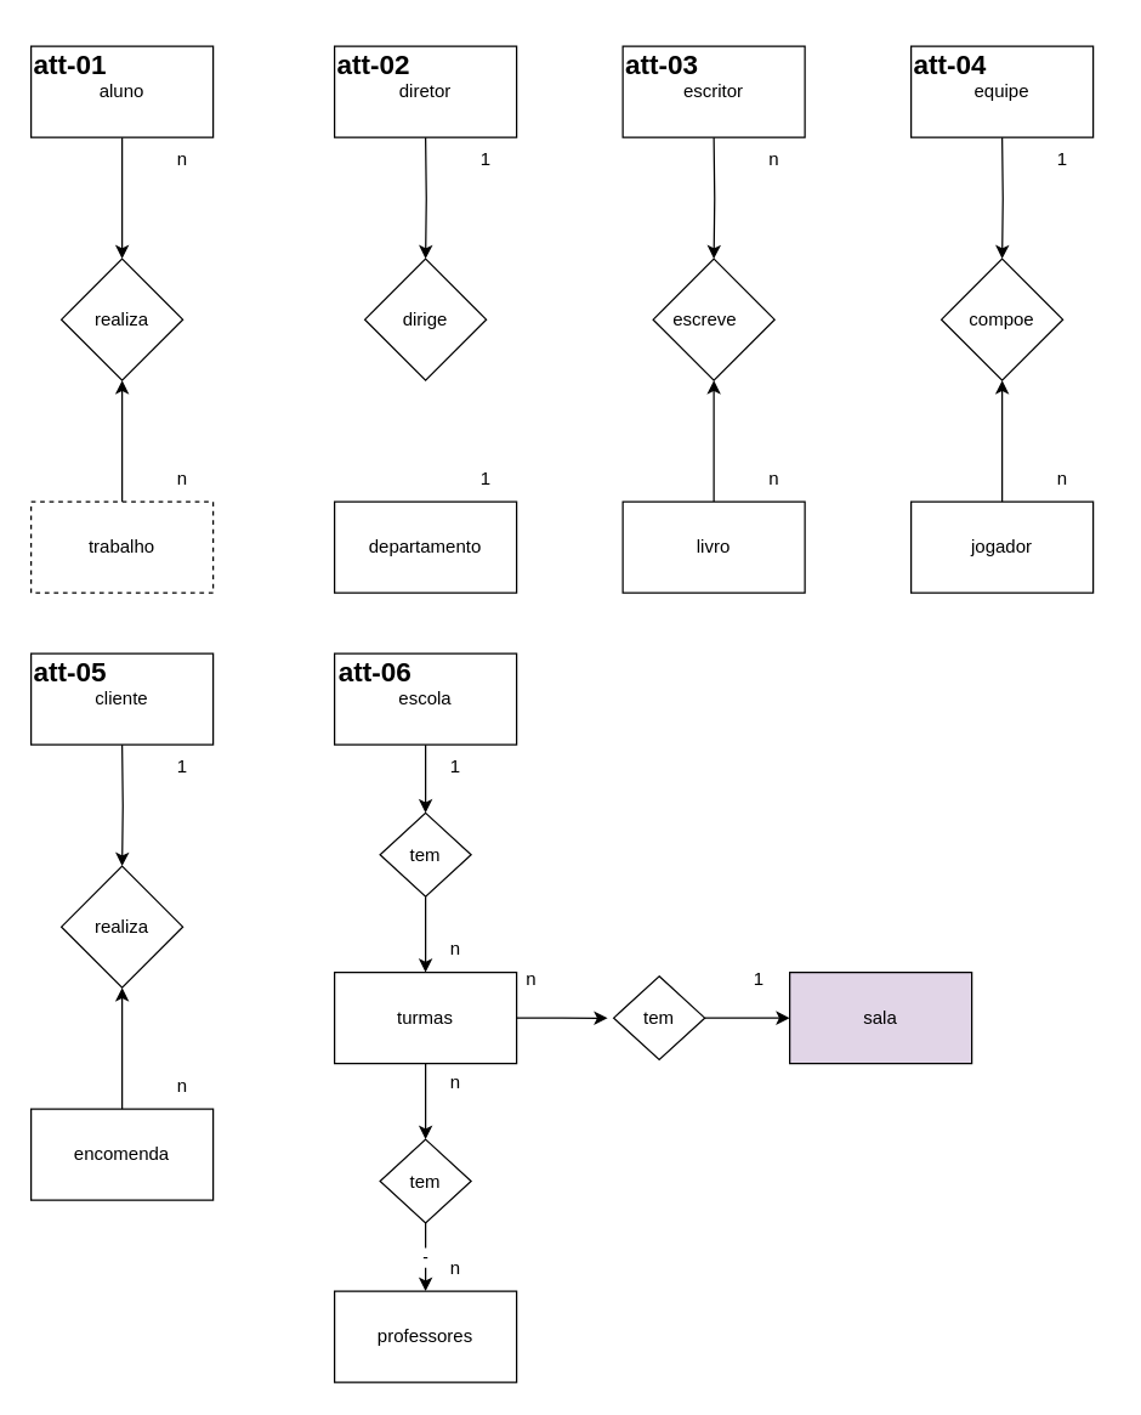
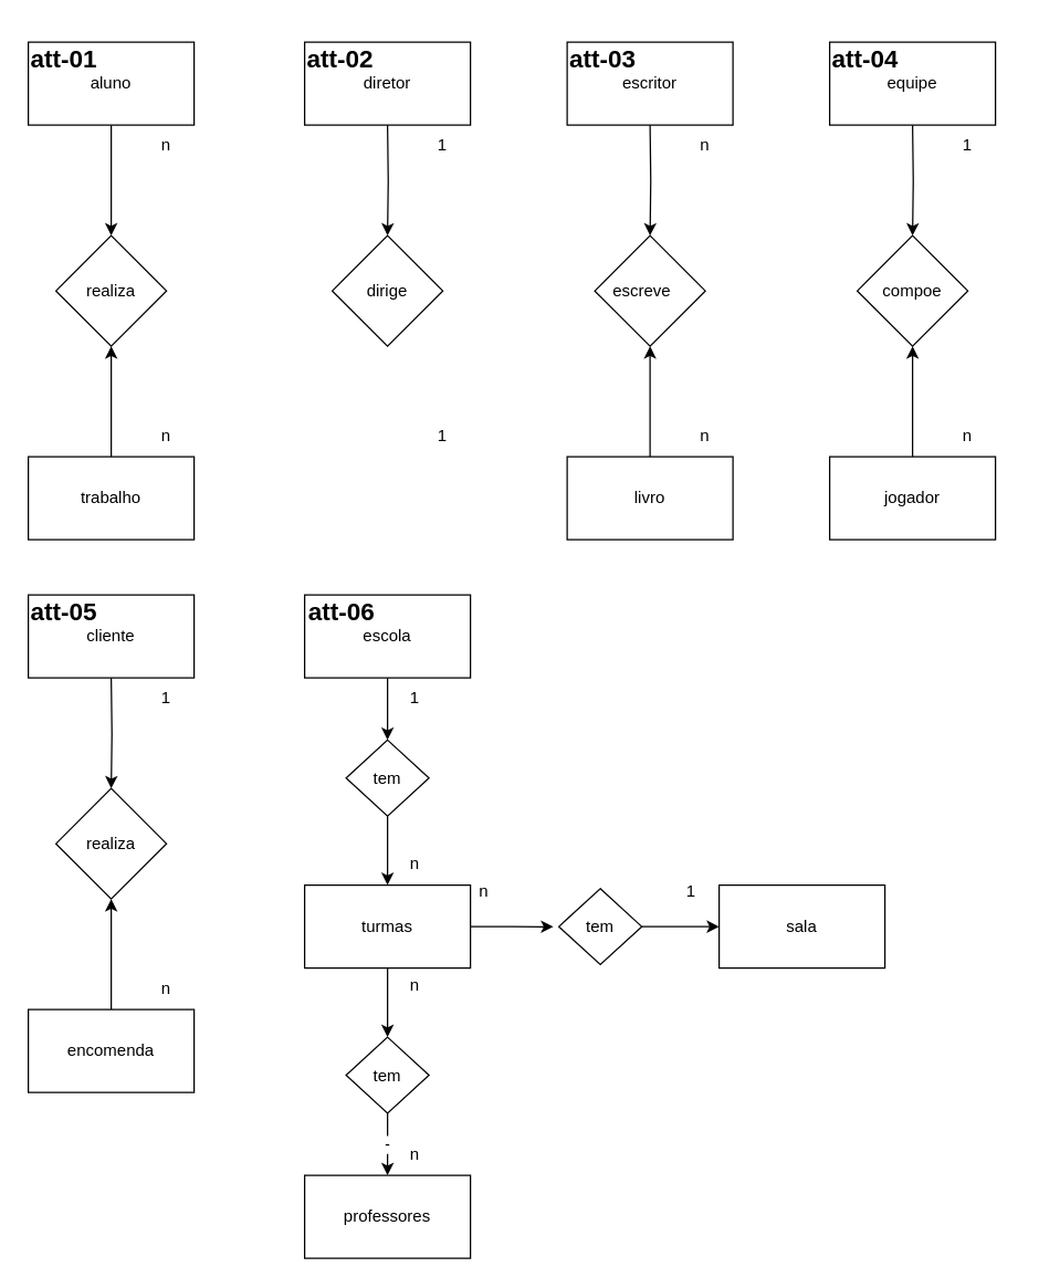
  <mxCell id="0" />
  <mxCell id="1" parent="0" />
  <mxCell id="2" style="edgeStyle=orthogonalEdgeStyle;rounded=0;orthogonalLoop=1;jettySize=auto;html=1;exitX=0.5;exitY=1;exitDx=0;exitDy=0;entryX=0.5;entryY=0;entryDx=0;entryDy=0;" edge="1" parent="1" source="3" target="4"><mxGeometry relative="1" as="geometry" /></mxCell>
  <mxCell id="3" value="aluno" style="rounded=0;whiteSpace=wrap;html=1;" vertex="1" parent="1"><mxGeometry x="20" y="30" width="120" height="60" as="geometry" /></mxCell>
  <mxCell id="4" value="realiza" style="rhombus;whiteSpace=wrap;html=1;" vertex="1" parent="1"><mxGeometry x="40" y="170" width="80" height="80" as="geometry" /></mxCell>
  <mxCell id="5" style="edgeStyle=orthogonalEdgeStyle;rounded=0;orthogonalLoop=1;jettySize=auto;html=1;exitX=0.5;exitY=0;exitDx=0;exitDy=0;" edge="1" parent="1" source="6" target="4"><mxGeometry relative="1" as="geometry" /></mxCell>
- <mxCell id="6" value="trabalho" style="rounded=0;whiteSpace=wrap;html=1;dashed=1;" vertex="1" parent="1"><mxGeometry x="20" y="330" width="120" height="60" as="geometry" /></mxCell>
+ <mxCell id="6" value="trabalho" style="rounded=0;whiteSpace=wrap;html=1;" vertex="1" parent="1"><mxGeometry x="20" y="330" width="120" height="60" as="geometry" /></mxCell>
  <mxCell id="7" value="n" style="text;html=1;align=center;verticalAlign=middle;whiteSpace=wrap;rounded=0;" vertex="1" parent="1"><mxGeometry x="90" y="300" width="60" height="30" as="geometry" /></mxCell>
  <mxCell id="8" value="n" style="text;html=1;align=center;verticalAlign=middle;whiteSpace=wrap;rounded=0;" vertex="1" parent="1"><mxGeometry x="90" y="90" width="60" height="30" as="geometry" /></mxCell>
  <mxCell id="9" style="edgeStyle=orthogonalEdgeStyle;rounded=0;orthogonalLoop=1;jettySize=auto;html=1;exitX=0.5;exitY=1;exitDx=0;exitDy=0;entryX=0.5;entryY=0;entryDx=0;entryDy=0;" edge="1" parent="1" target="10"><mxGeometry relative="1" as="geometry"><mxPoint x="280" y="90" as="sourcePoint" /></mxGeometry></mxCell>
  <mxCell id="10" value="dirige" style="rhombus;whiteSpace=wrap;html=1;" vertex="1" parent="1"><mxGeometry x="240" y="170" width="80" height="80" as="geometry" /></mxCell>
- <mxCell id="11" value="departamento" style="rounded=0;whiteSpace=wrap;html=1;" vertex="1" parent="1"><mxGeometry x="220" y="330" width="120" height="60" as="geometry" /></mxCell>
  <mxCell id="12" value="1" style="text;html=1;align=center;verticalAlign=middle;whiteSpace=wrap;rounded=0;" vertex="1" parent="1"><mxGeometry x="290" y="300" width="60" height="30" as="geometry" /></mxCell>
  <mxCell id="13" value="1" style="text;html=1;align=center;verticalAlign=middle;whiteSpace=wrap;rounded=0;" vertex="1" parent="1"><mxGeometry x="290" y="90" width="60" height="30" as="geometry" /></mxCell>
  <mxCell id="14" value="diretor" style="rounded=0;whiteSpace=wrap;html=1;" vertex="1" parent="1"><mxGeometry x="220" y="30" width="120" height="60" as="geometry" /></mxCell>
  <mxCell id="15" style="edgeStyle=orthogonalEdgeStyle;rounded=0;orthogonalLoop=1;jettySize=auto;html=1;exitX=0.5;exitY=1;exitDx=0;exitDy=0;entryX=0.5;entryY=0;entryDx=0;entryDy=0;" edge="1" target="16" parent="1"><mxGeometry relative="1" as="geometry"><mxPoint x="470" y="90" as="sourcePoint" /></mxGeometry></mxCell>
  <mxCell id="16" value="escreve&lt;span style=&quot;white-space: pre;&quot;&gt;&#09;&lt;/span&gt;" style="rhombus;whiteSpace=wrap;html=1;" vertex="1" parent="1"><mxGeometry x="430" y="170" width="80" height="80" as="geometry" /></mxCell>
  <mxCell id="17" style="edgeStyle=orthogonalEdgeStyle;rounded=0;orthogonalLoop=1;jettySize=auto;html=1;exitX=0.5;exitY=0;exitDx=0;exitDy=0;" edge="1" source="18" target="16" parent="1"><mxGeometry relative="1" as="geometry" /></mxCell>
  <mxCell id="18" value="livro" style="rounded=0;whiteSpace=wrap;html=1;" vertex="1" parent="1"><mxGeometry x="410" y="330" width="120" height="60" as="geometry" /></mxCell>
  <mxCell id="19" value="n" style="text;html=1;align=center;verticalAlign=middle;whiteSpace=wrap;rounded=0;" vertex="1" parent="1"><mxGeometry x="480" y="300" width="60" height="30" as="geometry" /></mxCell>
  <mxCell id="20" value="n" style="text;html=1;align=center;verticalAlign=middle;whiteSpace=wrap;rounded=0;" vertex="1" parent="1"><mxGeometry x="480" y="90" width="60" height="30" as="geometry" /></mxCell>
  <mxCell id="21" value="escritor" style="rounded=0;whiteSpace=wrap;html=1;" vertex="1" parent="1"><mxGeometry x="410" y="30" width="120" height="60" as="geometry" /></mxCell>
  <mxCell id="22" style="edgeStyle=orthogonalEdgeStyle;rounded=0;orthogonalLoop=1;jettySize=auto;html=1;exitX=0.5;exitY=1;exitDx=0;exitDy=0;entryX=0.5;entryY=0;entryDx=0;entryDy=0;" edge="1" target="23" parent="1"><mxGeometry relative="1" as="geometry"><mxPoint x="660" y="90" as="sourcePoint" /></mxGeometry></mxCell>
  <mxCell id="23" value="compoe" style="rhombus;whiteSpace=wrap;html=1;" vertex="1" parent="1"><mxGeometry x="620" y="170" width="80" height="80" as="geometry" /></mxCell>
  <mxCell id="24" style="edgeStyle=orthogonalEdgeStyle;rounded=0;orthogonalLoop=1;jettySize=auto;html=1;exitX=0.5;exitY=0;exitDx=0;exitDy=0;" edge="1" source="25" target="23" parent="1"><mxGeometry relative="1" as="geometry" /></mxCell>
  <mxCell id="25" value="jogador" style="rounded=0;whiteSpace=wrap;html=1;" vertex="1" parent="1"><mxGeometry x="600" y="330" width="120" height="60" as="geometry" /></mxCell>
  <mxCell id="26" value="n" style="text;html=1;align=center;verticalAlign=middle;whiteSpace=wrap;rounded=0;" vertex="1" parent="1"><mxGeometry x="670" y="300" width="60" height="30" as="geometry" /></mxCell>
  <mxCell id="27" value="1" style="text;html=1;align=center;verticalAlign=middle;whiteSpace=wrap;rounded=0;" vertex="1" parent="1"><mxGeometry x="670" y="90" width="60" height="30" as="geometry" /></mxCell>
  <mxCell id="28" value="equipe" style="rounded=0;whiteSpace=wrap;html=1;" vertex="1" parent="1"><mxGeometry x="600" y="30" width="120" height="60" as="geometry" /></mxCell>
  <mxCell id="29" style="edgeStyle=orthogonalEdgeStyle;rounded=0;orthogonalLoop=1;jettySize=auto;html=1;exitX=0.5;exitY=1;exitDx=0;exitDy=0;entryX=0.5;entryY=0;entryDx=0;entryDy=0;" edge="1" target="30" parent="1"><mxGeometry relative="1" as="geometry"><mxPoint x="80" y="490" as="sourcePoint" /></mxGeometry></mxCell>
  <mxCell id="30" value="realiza" style="rhombus;whiteSpace=wrap;html=1;" vertex="1" parent="1"><mxGeometry x="40" y="570" width="80" height="80" as="geometry" /></mxCell>
  <mxCell id="31" style="edgeStyle=orthogonalEdgeStyle;rounded=0;orthogonalLoop=1;jettySize=auto;html=1;exitX=0.5;exitY=0;exitDx=0;exitDy=0;" edge="1" source="32" target="30" parent="1"><mxGeometry relative="1" as="geometry" /></mxCell>
  <mxCell id="32" value="encomenda" style="rounded=0;whiteSpace=wrap;html=1;" vertex="1" parent="1"><mxGeometry x="20" y="730" width="120" height="60" as="geometry" /></mxCell>
  <mxCell id="33" value="n" style="text;html=1;align=center;verticalAlign=middle;whiteSpace=wrap;rounded=0;" vertex="1" parent="1"><mxGeometry x="90" y="700" width="60" height="30" as="geometry" /></mxCell>
  <mxCell id="34" value="1" style="text;html=1;align=center;verticalAlign=middle;whiteSpace=wrap;rounded=0;" vertex="1" parent="1"><mxGeometry x="90" y="490" width="60" height="30" as="geometry" /></mxCell>
  <mxCell id="35" value="cliente" style="rounded=0;whiteSpace=wrap;html=1;" vertex="1" parent="1"><mxGeometry x="20" y="430" width="120" height="60" as="geometry" /></mxCell>
  <mxCell id="36" style="edgeStyle=orthogonalEdgeStyle;rounded=0;orthogonalLoop=1;jettySize=auto;html=1;exitX=0.5;exitY=1;exitDx=0;exitDy=0;entryX=0.5;entryY=0;entryDx=0;entryDy=0;" edge="1" parent="1" source="37" target="43"><mxGeometry relative="1" as="geometry" /></mxCell>
  <mxCell id="37" value="escola" style="rounded=0;whiteSpace=wrap;html=1;" vertex="1" parent="1"><mxGeometry x="220" y="430" width="120" height="60" as="geometry" /></mxCell>
  <mxCell id="38" style="edgeStyle=orthogonalEdgeStyle;rounded=0;orthogonalLoop=1;jettySize=auto;html=1;exitX=0.5;exitY=1;exitDx=0;exitDy=0;entryX=0.5;entryY=0;entryDx=0;entryDy=0;" edge="1" parent="1" source="40" target="45"><mxGeometry relative="1" as="geometry" /></mxCell>
  <mxCell id="39" style="edgeStyle=orthogonalEdgeStyle;rounded=0;orthogonalLoop=1;jettySize=auto;html=1;exitX=1;exitY=0.5;exitDx=0;exitDy=0;" edge="1" parent="1" source="40"><mxGeometry relative="1" as="geometry"><mxPoint x="400" y="670.138" as="targetPoint" /></mxGeometry></mxCell>
  <mxCell id="40" value="turmas" style="rounded=0;whiteSpace=wrap;html=1;" vertex="1" parent="1"><mxGeometry x="220" y="640" width="120" height="60" as="geometry" /></mxCell>
  <mxCell id="41" value="professores" style="rounded=0;whiteSpace=wrap;html=1;" vertex="1" parent="1"><mxGeometry x="220" y="850" width="120" height="60" as="geometry" /></mxCell>
  <mxCell id="42" style="edgeStyle=orthogonalEdgeStyle;rounded=0;orthogonalLoop=1;jettySize=auto;html=1;exitX=0.5;exitY=1;exitDx=0;exitDy=0;entryX=0.5;entryY=0;entryDx=0;entryDy=0;" edge="1" parent="1" source="43" target="40"><mxGeometry relative="1" as="geometry" /></mxCell>
  <mxCell id="43" value="tem" style="rhombus;whiteSpace=wrap;html=1;" vertex="1" parent="1"><mxGeometry x="250" y="535" width="60" height="55" as="geometry" /></mxCell>
  <mxCell id="44" value="-" style="edgeStyle=orthogonalEdgeStyle;rounded=0;orthogonalLoop=1;jettySize=auto;html=1;exitX=0.5;exitY=1;exitDx=0;exitDy=0;entryX=0.5;entryY=0;entryDx=0;entryDy=0;" edge="1" parent="1" source="45" target="41"><mxGeometry relative="1" as="geometry" /></mxCell>
  <mxCell id="45" value="tem" style="rhombus;whiteSpace=wrap;html=1;" vertex="1" parent="1"><mxGeometry x="250" y="750" width="60" height="55" as="geometry" /></mxCell>
  <mxCell id="46" value="n" style="text;html=1;align=center;verticalAlign=middle;whiteSpace=wrap;rounded=0;" vertex="1" parent="1"><mxGeometry x="270" y="610" width="60" height="30" as="geometry" /></mxCell>
  <mxCell id="47" value="n" style="text;html=1;align=center;verticalAlign=middle;whiteSpace=wrap;rounded=0;" vertex="1" parent="1"><mxGeometry x="270" y="820" width="60" height="30" as="geometry" /></mxCell>
- <mxCell id="48" value="sala" style="rounded=0;whiteSpace=wrap;html=1;fillColor=#e1d5e7;" vertex="1" parent="1"><mxGeometry x="520" y="640" width="120" height="60" as="geometry" /></mxCell>
+ <mxCell id="48" value="sala" style="rounded=0;whiteSpace=wrap;html=1;" vertex="1" parent="1"><mxGeometry x="520" y="640" width="120" height="60" as="geometry" /></mxCell>
  <mxCell id="49" style="edgeStyle=orthogonalEdgeStyle;rounded=0;orthogonalLoop=1;jettySize=auto;html=1;exitX=1;exitY=0.5;exitDx=0;exitDy=0;entryX=0;entryY=0.5;entryDx=0;entryDy=0;" edge="1" parent="1" source="50" target="48"><mxGeometry relative="1" as="geometry" /></mxCell>
  <mxCell id="50" value="tem" style="rhombus;whiteSpace=wrap;html=1;" vertex="1" parent="1"><mxGeometry x="404" y="642.5" width="60" height="55" as="geometry" /></mxCell>
  <mxCell id="51" value="n" style="text;html=1;align=center;verticalAlign=middle;whiteSpace=wrap;rounded=0;" vertex="1" parent="1"><mxGeometry x="270" y="697.5" width="60" height="30" as="geometry" /></mxCell>
  <mxCell id="52" value="1" style="text;html=1;align=center;verticalAlign=middle;whiteSpace=wrap;rounded=0;" vertex="1" parent="1"><mxGeometry x="470" y="630" width="60" height="30" as="geometry" /></mxCell>
  <mxCell id="53" value="n" style="text;html=1;align=center;verticalAlign=middle;whiteSpace=wrap;rounded=0;" vertex="1" parent="1"><mxGeometry x="320" y="630" width="60" height="30" as="geometry" /></mxCell>
  <mxCell id="54" value="1" style="text;html=1;align=center;verticalAlign=middle;whiteSpace=wrap;rounded=0;" vertex="1" parent="1"><mxGeometry x="270" y="490" width="60" height="30" as="geometry" /></mxCell>
  <mxCell id="55" value="&lt;h1 style=&quot;margin-top: 0px;&quot;&gt;&lt;font style=&quot;font-size: 18px;&quot;&gt;att-01&lt;/font&gt;&lt;/h1&gt;" style="text;html=1;whiteSpace=wrap;overflow=hidden;rounded=0;" vertex="1" parent="1"><mxGeometry x="20" y="20" width="50" height="40" as="geometry" /></mxCell>
  <mxCell id="56" value="&lt;h1 style=&quot;margin-top: 0px;&quot;&gt;&lt;font style=&quot;font-size: 18px;&quot;&gt;att-06&lt;/font&gt;&lt;/h1&gt;" style="text;html=1;whiteSpace=wrap;overflow=hidden;rounded=0;" vertex="1" parent="1"><mxGeometry x="221" y="420" width="50" height="40" as="geometry" /></mxCell>
  <mxCell id="57" value="&lt;h1 style=&quot;margin-top: 0px;&quot;&gt;&lt;font style=&quot;font-size: 18px;&quot;&gt;att-05&lt;/font&gt;&lt;/h1&gt;" style="text;html=1;whiteSpace=wrap;overflow=hidden;rounded=0;" vertex="1" parent="1"><mxGeometry x="20" y="420" width="50" height="40" as="geometry" /></mxCell>
  <mxCell id="58" value="&lt;h1 style=&quot;margin-top: 0px;&quot;&gt;&lt;font style=&quot;font-size: 18px;&quot;&gt;att-04&lt;/font&gt;&lt;/h1&gt;" style="text;html=1;whiteSpace=wrap;overflow=hidden;rounded=0;" vertex="1" parent="1"><mxGeometry x="600" y="20" width="50" height="40" as="geometry" /></mxCell>
  <mxCell id="59" value="&lt;h1 style=&quot;margin-top: 0px;&quot;&gt;&lt;font style=&quot;font-size: 18px;&quot;&gt;att-03&lt;/font&gt;&lt;/h1&gt;" style="text;html=1;whiteSpace=wrap;overflow=hidden;rounded=0;" vertex="1" parent="1"><mxGeometry x="410" y="20" width="50" height="40" as="geometry" /></mxCell>
  <mxCell id="60" value="&lt;h1 style=&quot;margin-top: 0px;&quot;&gt;&lt;font style=&quot;font-size: 18px;&quot;&gt;att-02&lt;/font&gt;&lt;/h1&gt;" style="text;html=1;whiteSpace=wrap;overflow=hidden;rounded=0;" vertex="1" parent="1"><mxGeometry x="220" y="20" width="50" height="40" as="geometry" /></mxCell>
